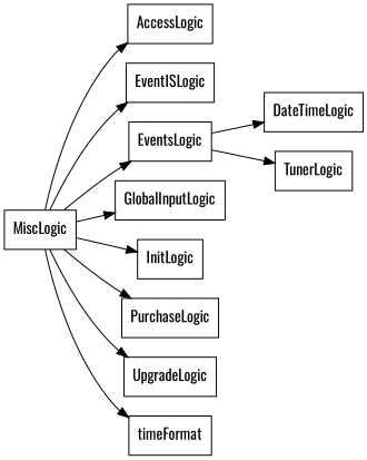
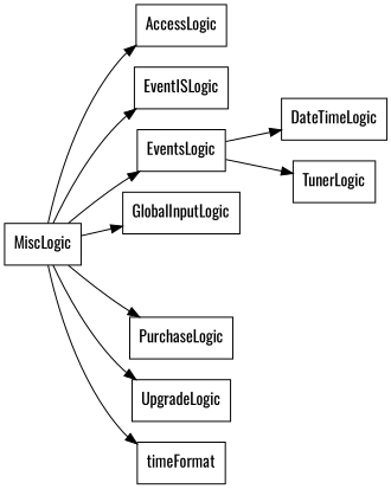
  digraph {
    fontname=Oswald
    rankdir=LR
    node [fontname=Oswald shape=box]
    edge [fontname=Oswald]
    MiscLogic [root=true]
    AccessLogic
    EventISLogic
    EventsLogic
    GlobalInputLogic
-   InitLogic
    PurchaseLogic
    UpgradeLogic
    timeFormat
    DateTimeLogic
    TunerLogic
    MiscLogic -> AccessLogic
    MiscLogic -> EventISLogic
    MiscLogic -> EventsLogic
    MiscLogic -> GlobalInputLogic
-   MiscLogic -> InitLogic
    MiscLogic -> PurchaseLogic
    MiscLogic -> UpgradeLogic
    MiscLogic -> timeFormat
    EventsLogic -> DateTimeLogic
    EventsLogic -> TunerLogic
  }
